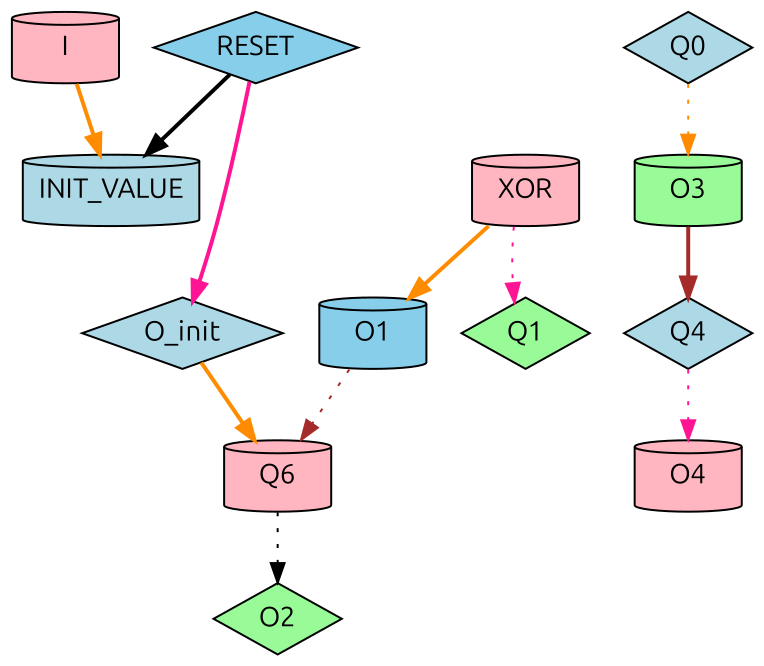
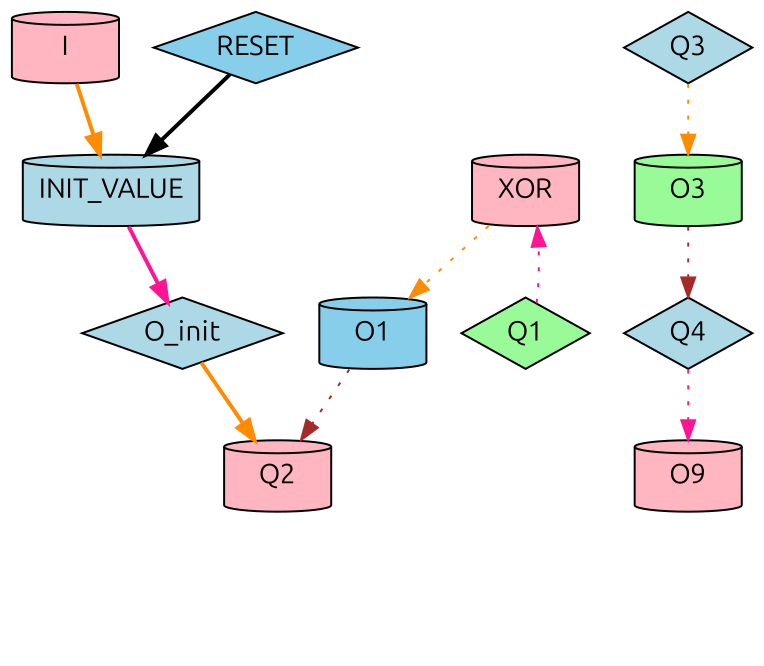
  digraph {
    fontname=Ubuntu
    node [LABEL=OUTPUT fillcolor=lightpink fontname=Ubuntu shape=cylinder style=filled]
    edge [color=darkorange fontname=Ubuntu style=dotted]
    I [LABEL=INPUT]
    INIT_VALUE [LABEL=OR2 fillcolor=lightblue]
    O_init [fillcolor=lightblue shape=diamond]
    RESET [LABEL=INPUT fillcolor=skyblue shape=diamond]
-   Q2 [LABEL=FF label=Q6]
+   Q2 [LABEL=FF]
    XOR [LABEL=XOR2]
    O1 [fillcolor=skyblue]
    Q1 [LABEL=FF fillcolor=palegreen shape=diamond]
-   O2 [fillcolor=palegreen shape=diamond]
-   Q3 [LABEL=FF fillcolor=lightblue shape=diamond label=Q0]
+   Q3 [LABEL=FF fillcolor=lightblue shape=diamond]
    O3 [fillcolor=palegreen]
    Q4 [LABEL=FF fillcolor=lightblue shape=diamond]
-   O4
+   O4 [label=O9]
    I -> INIT_VALUE [style=bold]
-   RESET -> O_init [color=deeppink style=bold]
+   INIT_VALUE -> O_init [color=deeppink style=bold]
    O_init -> Q2 [style=bold]
    RESET -> INIT_VALUE [color=black style=bold]
-   Q2 -> O2 [color=black]
-   XOR -> O1 [style=bold]
+   XOR -> O1
    O1 -> Q2 [color=brown]
-   XOR -> Q1 [color=deeppink]
+   Q1 -> XOR [color=deeppink]
    Q3 -> O3
-   O3 -> Q4 [color=brown style=bold]
+   O3 -> Q4 [color=brown]
    Q4 -> O4 [color=deeppink]
  }
